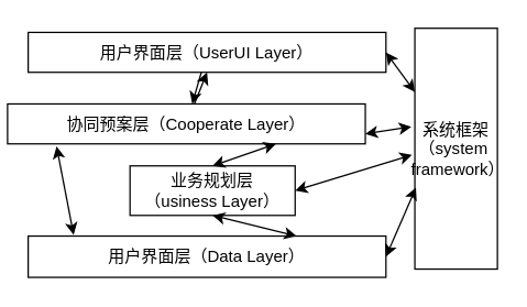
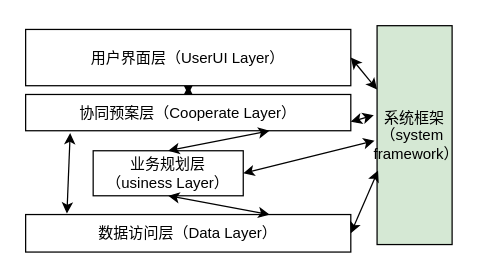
  <mxCell id="0" />
  <mxCell id="1" parent="0" />
  <mxCell id="2" style="edgeStyle=none;rounded=0;orthogonalLoop=1;jettySize=auto;html=1;" parent="1" source="3" target="5" edge="1"><mxGeometry relative="1" as="geometry" /></mxCell>
- <mxCell id="3" value="用户界面层（UserUI Layer）" style="rounded=0;whiteSpace=wrap;html=1;" parent="1" vertex="1"><mxGeometry x="20" y="23" width="260" height="29" as="geometry" /></mxCell>
+ <mxCell id="3" value="用户界面层（UserUI Layer）" style="rounded=0;whiteSpace=wrap;html=1;" parent="1" vertex="1"><mxGeometry x="20" y="23" width="260" height="45" as="geometry" /></mxCell>
  <mxCell id="4" style="edgeStyle=none;rounded=0;orthogonalLoop=1;jettySize=auto;html=1;entryX=0.5;entryY=1;entryDx=0;entryDy=0;" parent="1" source="5" target="3" edge="1"><mxGeometry relative="1" as="geometry" /></mxCell>
- <mxCell id="5" value="协同预案层（Cooperate Layer）" style="rounded=0;whiteSpace=wrap;html=1;" parent="1" vertex="1"><mxGeometry x="5" y="75" width="260" height="29" as="geometry" /></mxCell>
- <mxCell id="6" value="业务规划层&lt;br&gt;（usiness Layer）" style="rounded=0;whiteSpace=wrap;html=1;" parent="1" vertex="1"><mxGeometry x="94" y="120" width="120" height="36" as="geometry" /></mxCell>
- <mxCell id="7" value="&lt;span style=&quot;background-color: initial;&quot;&gt;系统框架（system&amp;nbsp; &amp;nbsp;framework）&lt;/span&gt;" style="rounded=0;verticalAlign=middle;horizontal=1;rotation=0;fontFamily=Helvetica;whiteSpace=wrap;html=1;flipV=1;flipH=1;" parent="1" vertex="1"><mxGeometry x="301" y="20" width="60" height="175" as="geometry" /></mxCell>
- <mxCell id="8" value="用户界面层（Data Layer）" style="rounded=0;whiteSpace=wrap;html=1;" parent="1" vertex="1"><mxGeometry x="20" y="171" width="260" height="30" as="geometry" /></mxCell>
+ <mxCell id="5" value="协同预案层（Cooperate Layer）" style="rounded=0;whiteSpace=wrap;html=1;" parent="1" vertex="1"><mxGeometry x="20" y="75" width="260" height="29" as="geometry" /></mxCell>
+ <mxCell id="6" value="业务规划层&lt;br&gt;（usiness Layer）" style="rounded=0;whiteSpace=wrap;html=1;" parent="1" vertex="1"><mxGeometry x="74" y="120" width="120" height="36" as="geometry" /></mxCell>
+ <mxCell id="7" value="&lt;span style=&quot;background-color: initial;&quot;&gt;系统框架（system&amp;nbsp; &amp;nbsp;framework）&lt;/span&gt;" style="rounded=0;verticalAlign=middle;horizontal=1;rotation=0;fontFamily=Helvetica;whiteSpace=wrap;html=1;flipV=1;flipH=1;fillColor=#d5e8d4;" parent="1" vertex="1"><mxGeometry x="301" y="20" width="60" height="175" as="geometry" /></mxCell>
+ <mxCell id="8" value="数据访问层（Data Layer）" style="rounded=0;whiteSpace=wrap;html=1;" parent="1" vertex="1"><mxGeometry x="20" y="171" width="260" height="30" as="geometry" /></mxCell>
  <mxCell id="9" value="" style="endArrow=classic;startArrow=classic;html=1;rounded=0;exitX=0.5;exitY=0;exitDx=0;exitDy=0;entryX=0.75;entryY=1;entryDx=0;entryDy=0;" parent="1" source="6" target="5" edge="1"><mxGeometry width="50" height="50" relative="1" as="geometry"><mxPoint x="160" y="162" as="sourcePoint" /><mxPoint x="210" y="112" as="targetPoint" /></mxGeometry></mxCell>
  <mxCell id="10" value="" style="endArrow=classic;startArrow=classic;html=1;rounded=0;exitX=0.127;exitY=-0.027;exitDx=0;exitDy=0;exitPerimeter=0;entryX=0.137;entryY=1.064;entryDx=0;entryDy=0;entryPerimeter=0;" parent="1" source="8" target="5" edge="1"><mxGeometry width="50" height="50" relative="1" as="geometry"><mxPoint x="20" y="162" as="sourcePoint" /><mxPoint x="70" y="112" as="targetPoint" /></mxGeometry></mxCell>
  <mxCell id="11" value="" style="endArrow=classic;startArrow=classic;html=1;rounded=0;entryX=0.5;entryY=1;entryDx=0;entryDy=0;exitX=0.75;exitY=0;exitDx=0;exitDy=0;" parent="1" source="8" target="6" edge="1"><mxGeometry width="50" height="50" relative="1" as="geometry"><mxPoint x="160" y="412" as="sourcePoint" /><mxPoint x="210" y="362" as="targetPoint" /></mxGeometry></mxCell>
  <mxCell id="12" value="" style="endArrow=classic;startArrow=classic;html=1;rounded=0;entryX=1;entryY=0.5;entryDx=0;entryDy=0;" parent="1" source="7" target="3" edge="1"><mxGeometry width="50" height="50" relative="1" as="geometry"><mxPoint x="373" y="5" as="sourcePoint" /><mxPoint x="423" y="-45" as="targetPoint" /></mxGeometry></mxCell>
  <mxCell id="13" value="" style="endArrow=classic;startArrow=classic;html=1;rounded=0;exitX=1;exitY=0.5;exitDx=0;exitDy=0;" parent="1" source="6" edge="1"><mxGeometry width="50" height="50" relative="1" as="geometry"><mxPoint x="291" y="-10" as="sourcePoint" /><mxPoint x="299" y="112" as="targetPoint" /></mxGeometry></mxCell>
  <mxCell id="14" value="" style="endArrow=classic;startArrow=classic;html=1;rounded=0;entryX=1;entryY=0.75;entryDx=0;entryDy=0;exitX=1.043;exitY=0.591;exitDx=0;exitDy=0;exitPerimeter=0;" parent="1" source="7" target="5" edge="1"><mxGeometry width="50" height="50" relative="1" as="geometry"><mxPoint x="-71" y="-1" as="sourcePoint" /><mxPoint x="-21" y="-51" as="targetPoint" /></mxGeometry></mxCell>
  <mxCell id="15" value="" style="endArrow=classic;startArrow=classic;html=1;rounded=0;exitX=1;exitY=0.5;exitDx=0;exitDy=0;entryX=0.987;entryY=0.338;entryDx=0;entryDy=0;entryPerimeter=0;" parent="1" source="8" target="7" edge="1"><mxGeometry width="50" height="50" relative="1" as="geometry"><mxPoint x="-170" y="120" as="sourcePoint" /><mxPoint x="-120" y="70" as="targetPoint" /></mxGeometry></mxCell>
